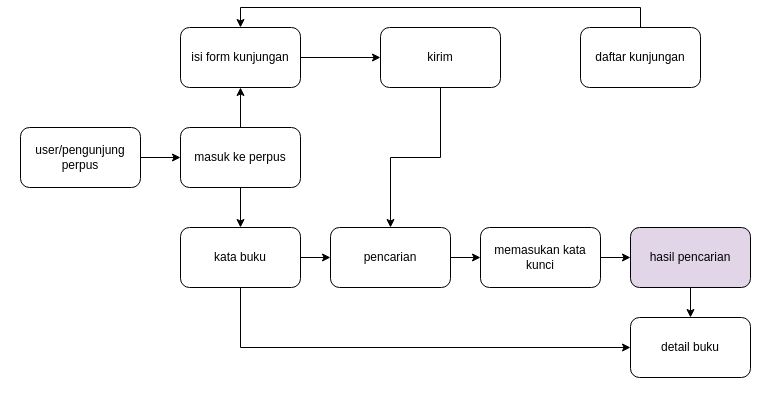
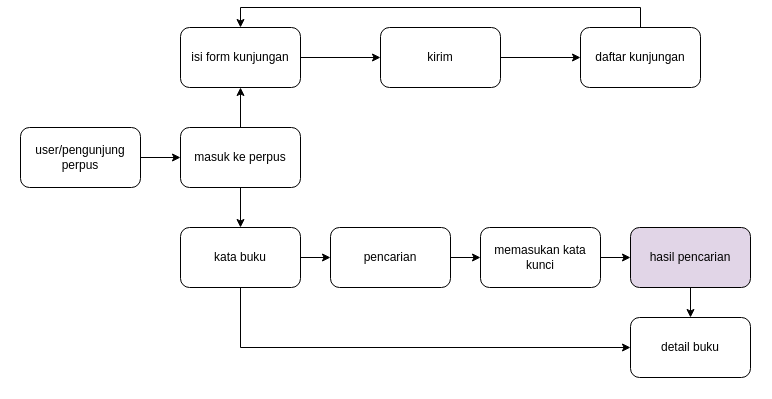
  <mxCell id="0" />
  <mxCell id="1" parent="0" />
  <mxCell id="2" style="edgeStyle=orthogonalEdgeStyle;rounded=0;orthogonalLoop=1;jettySize=auto;html=1;entryX=0;entryY=0.5;entryDx=0;entryDy=0;" edge="1" parent="1" source="3" target="6"><mxGeometry relative="1" as="geometry"><mxPoint x="320" y="150" as="targetPoint" /></mxGeometry></mxCell>
  <mxCell id="3" value="user/pengunjung perpus" style="rounded=1;whiteSpace=wrap;html=1;" vertex="1" parent="1"><mxGeometry x="20" y="120" width="120" height="60" as="geometry" /></mxCell>
  <mxCell id="4" value="" style="edgeStyle=orthogonalEdgeStyle;rounded=0;orthogonalLoop=1;jettySize=auto;html=1;" edge="1" parent="1" source="6" target="8"><mxGeometry relative="1" as="geometry" /></mxCell>
  <mxCell id="5" value="" style="edgeStyle=orthogonalEdgeStyle;rounded=0;orthogonalLoop=1;jettySize=auto;html=1;" edge="1" parent="1" source="6" target="14"><mxGeometry relative="1" as="geometry" /></mxCell>
  <mxCell id="6" value="masuk ke perpus" style="rounded=1;whiteSpace=wrap;html=1;" vertex="1" parent="1"><mxGeometry x="180" y="120" width="120" height="60" as="geometry" /></mxCell>
  <mxCell id="7" value="" style="edgeStyle=orthogonalEdgeStyle;rounded=0;orthogonalLoop=1;jettySize=auto;html=1;" edge="1" parent="1" source="8" target="10"><mxGeometry relative="1" as="geometry" /></mxCell>
  <mxCell id="8" value="isi form kunjungan" style="whiteSpace=wrap;html=1;rounded=1;" vertex="1" parent="1"><mxGeometry x="180" y="20" width="120" height="60" as="geometry" /></mxCell>
- <mxCell id="9" value="" style="edgeStyle=orthogonalEdgeStyle;rounded=0;orthogonalLoop=1;jettySize=auto;html=1;" edge="1" parent="1" source="10" target="16"><mxGeometry relative="1" as="geometry" /></mxCell>
+ <mxCell id="9" value="" style="edgeStyle=orthogonalEdgeStyle;rounded=0;orthogonalLoop=1;jettySize=auto;html=1;" edge="1" parent="1" source="10" target="12"><mxGeometry relative="1" as="geometry" /></mxCell>
  <mxCell id="10" value="kirim" style="whiteSpace=wrap;html=1;rounded=1;" vertex="1" parent="1"><mxGeometry x="380" y="20" width="120" height="60" as="geometry" /></mxCell>
  <mxCell id="11" style="edgeStyle=orthogonalEdgeStyle;rounded=0;orthogonalLoop=1;jettySize=auto;html=1;entryX=0.5;entryY=0;entryDx=0;entryDy=0;exitX=0.5;exitY=0;exitDx=0;exitDy=0;" edge="1" parent="1" source="12" target="8"><mxGeometry relative="1" as="geometry" /></mxCell>
  <mxCell id="12" value="daftar kunjungan" style="whiteSpace=wrap;html=1;rounded=1;" vertex="1" parent="1"><mxGeometry x="580" y="20" width="120" height="60" as="geometry" /></mxCell>
  <mxCell id="13" value="" style="edgeStyle=orthogonalEdgeStyle;rounded=0;orthogonalLoop=1;jettySize=auto;html=1;" edge="1" parent="1" source="14" target="16"><mxGeometry relative="1" as="geometry" /></mxCell>
  <mxCell id="14" value="kata buku" style="rounded=1;whiteSpace=wrap;html=1;" vertex="1" parent="1"><mxGeometry x="180" y="220" width="120" height="60" as="geometry" /></mxCell>
  <mxCell id="15" value="" style="edgeStyle=orthogonalEdgeStyle;rounded=0;orthogonalLoop=1;jettySize=auto;html=1;" edge="1" parent="1" source="16" target="18"><mxGeometry relative="1" as="geometry" /></mxCell>
  <mxCell id="16" value="pencarian" style="rounded=1;whiteSpace=wrap;html=1;" vertex="1" parent="1"><mxGeometry x="330" y="220" width="120" height="60" as="geometry" /></mxCell>
  <mxCell id="17" value="" style="edgeStyle=orthogonalEdgeStyle;rounded=0;orthogonalLoop=1;jettySize=auto;html=1;" edge="1" parent="1" source="18" target="20"><mxGeometry relative="1" as="geometry" /></mxCell>
  <mxCell id="18" value="memasukan kata kunci" style="rounded=1;whiteSpace=wrap;html=1;" vertex="1" parent="1"><mxGeometry x="480" y="220" width="120" height="60" as="geometry" /></mxCell>
  <mxCell id="19" value="" style="edgeStyle=orthogonalEdgeStyle;rounded=0;orthogonalLoop=1;jettySize=auto;html=1;" edge="1" parent="1" source="20" target="22"><mxGeometry relative="1" as="geometry" /></mxCell>
  <mxCell id="20" value="hasil pencarian" style="whiteSpace=wrap;html=1;rounded=1;fillColor=#e1d5e7;" vertex="1" parent="1"><mxGeometry x="630" y="220" width="120" height="60" as="geometry" /></mxCell>
  <mxCell id="21" style="edgeStyle=orthogonalEdgeStyle;rounded=0;orthogonalLoop=1;jettySize=auto;html=1;entryX=0;entryY=0.5;entryDx=0;entryDy=0;exitX=0.5;exitY=1;exitDx=0;exitDy=0;" edge="1" parent="1" source="14" target="22"><mxGeometry relative="1" as="geometry"><mxPoint x="160" y="350" as="sourcePoint" /><mxPoint x="350" y="340" as="targetPoint" /></mxGeometry></mxCell>
  <mxCell id="22" value="detail buku" style="whiteSpace=wrap;html=1;rounded=1;" vertex="1" parent="1"><mxGeometry x="630" y="310" width="120" height="60" as="geometry" /></mxCell>
